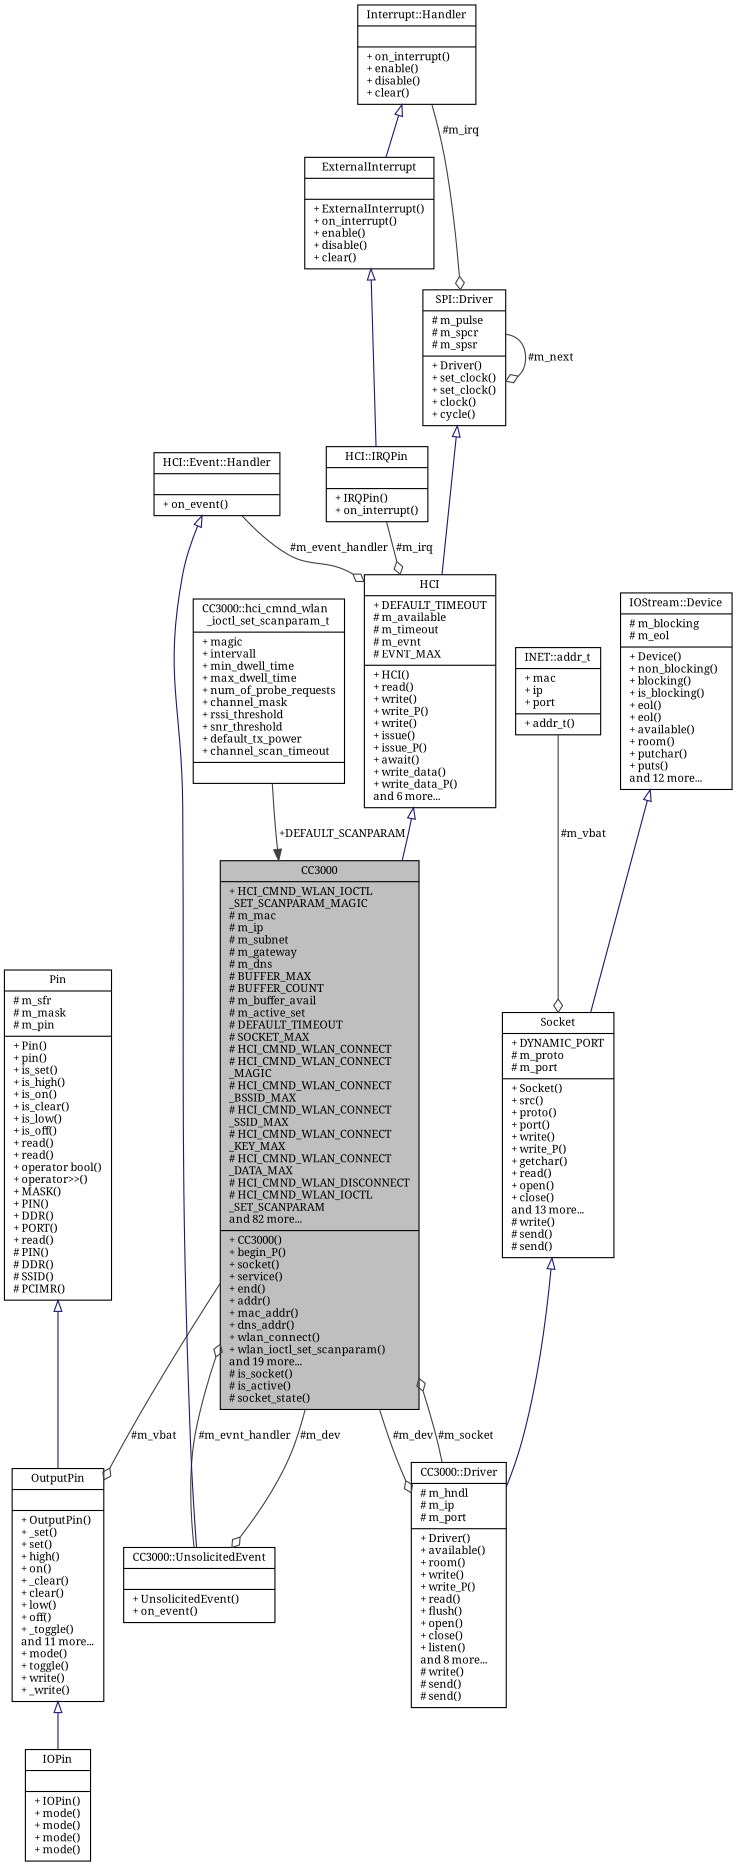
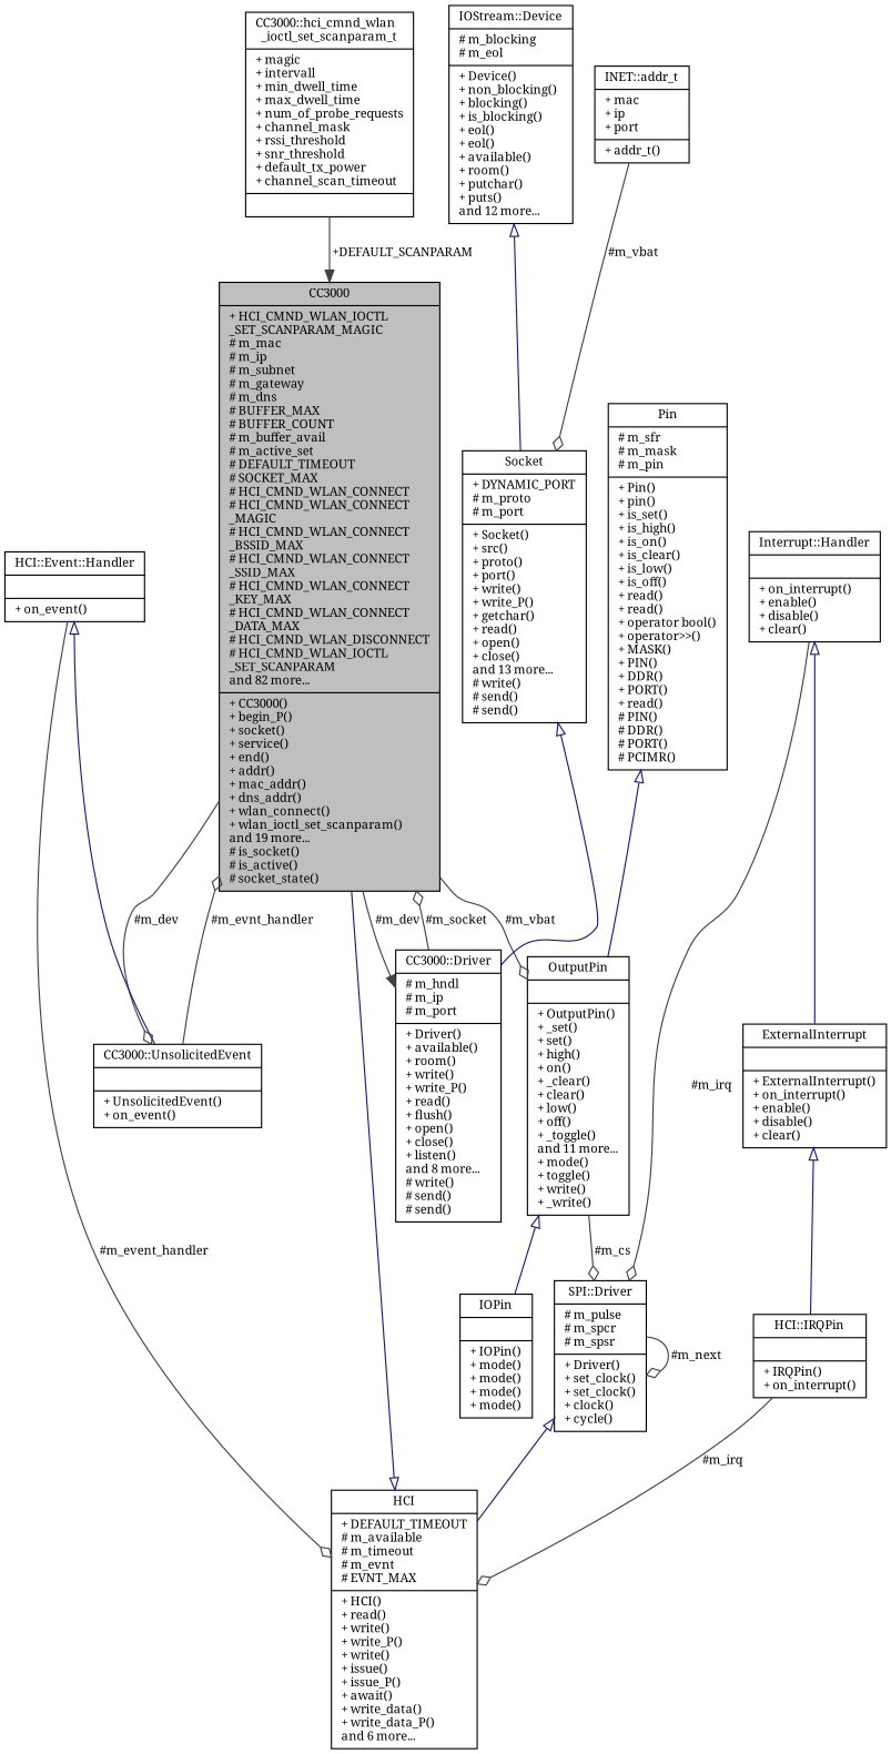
  digraph {
    fontname="Noto Serif"
    node [color=black fillcolor=white fontname="Noto Serif" fontsize=10 shape=record style=filled]
    edge [arrowhead=odiamond color=grey25 fontname="Noto Serif" fontsize=10 labelfontname=Helvetica labelfontsize=10 style=solid]
    n1 [fillcolor=grey75 fontcolor=black height=0.2 label="{CC3000\n|+ HCI_CMND_WLAN_IOCTL\l_SET_SCANPARAM_MAGIC\l# m_mac\l# m_ip\l# m_subnet\l# m_gateway\l# m_dns\l# BUFFER_MAX\l# BUFFER_COUNT\l# m_buffer_avail\l# m_active_set\l# DEFAULT_TIMEOUT\l# SOCKET_MAX\l# HCI_CMND_WLAN_CONNECT\l# HCI_CMND_WLAN_CONNECT\l_MAGIC\l# HCI_CMND_WLAN_CONNECT\l_BSSID_MAX\l# HCI_CMND_WLAN_CONNECT\l_SSID_MAX\l# HCI_CMND_WLAN_CONNECT\l_KEY_MAX\l# HCI_CMND_WLAN_CONNECT\l_DATA_MAX\l# HCI_CMND_WLAN_DISCONNECT\l# HCI_CMND_WLAN_IOCTL\l_SET_SCANPARAM\land 82 more...\l|+ CC3000()\l+ begin_P()\l+ socket()\l+ service()\l+ end()\l+ addr()\l+ mac_addr()\l+ dns_addr()\l+ wlan_connect()\l+ wlan_ioctl_set_scanparam()\land 19 more...\l# is_socket()\l# is_active()\l# socket_state()\l}" width=0.4]
    n2 [height=0.2 label="{CC3000::Driver\n|# m_hndl\l# m_ip\l# m_port\l|+ Driver()\l+ available()\l+ room()\l+ write()\l+ write_P()\l+ read()\l+ flush()\l+ open()\l+ close()\l+ listen()\land 8 more...\l# write()\l# send()\l# send()\l}" width=0.4]
    n3 [height=0.2 label="{CC3000::UnsolicitedEvent\n||+ UnsolicitedEvent()\l+ on_event()\l}" width=0.4]
    n4 [height=0.2 label="{OutputPin\n||+ OutputPin()\l+ _set()\l+ set()\l+ high()\l+ on()\l+ _clear()\l+ clear()\l+ low()\l+ off()\l+ _toggle()\land 11 more...\l+ mode()\l+ toggle()\l+ write()\l+ _write()\l}" width=0.4]
    n5 [height=0.2 label="{HCI\n|+ DEFAULT_TIMEOUT\l# m_available\l# m_timeout\l# m_evnt\l# EVNT_MAX\l|+ HCI()\l+ read()\l+ write()\l+ write_P()\l+ write()\l+ issue()\l+ issue_P()\l+ await()\l+ write_data()\l+ write_data_P()\land 6 more...\l}" width=0.4]
    n6 [height=0.2 label="{SPI::Driver\n|# m_pulse\l# m_spcr\l# m_spsr\l|+ Driver()\l+ set_clock()\l+ set_clock()\l+ clock()\l+ cycle()\l}" width=0.4]
    n7 [height=0.2 label="{IOPin\n||+ IOPin()\l+ mode()\l+ mode()\l+ mode()\l+ mode()\l}" width=0.4]
-   n8 [height=0.2 label="{Pin\n|# m_sfr\l# m_mask\l# m_pin\l|+ Pin()\l+ pin()\l+ is_set()\l+ is_high()\l+ is_on()\l+ is_clear()\l+ is_low()\l+ is_off()\l+ read()\l+ read()\l+ operator bool()\l+ operator\>\>()\l+ MASK()\l+ PIN()\l+ DDR()\l+ PORT()\l+ read()\l# PIN()\l# DDR()\l# SSID()\l# PCIMR()\l}" width=0.4]
+   n8 [height=0.2 label="{Pin\n|# m_sfr\l# m_mask\l# m_pin\l|+ Pin()\l+ pin()\l+ is_set()\l+ is_high()\l+ is_on()\l+ is_clear()\l+ is_low()\l+ is_off()\l+ read()\l+ read()\l+ operator bool()\l+ operator\>\>()\l+ MASK()\l+ PIN()\l+ DDR()\l+ PORT()\l+ read()\l# PIN()\l# DDR()\l# PORT()\l# PCIMR()\l}" width=0.4]
    n9 [height=0.2 label="{Interrupt::Handler\n||+ on_interrupt()\l+ enable()\l+ disable()\l+ clear()\l}" width=0.4]
    n10 [height=0.2 label="{ExternalInterrupt\n||+ ExternalInterrupt()\l+ on_interrupt()\l+ enable()\l+ disable()\l+ clear()\l}" width=0.4]
    n11 [height=0.2 label="{HCI::IRQPin\n||+ IRQPin()\l+ on_interrupt()\l}" width=0.4]
    n12 [height=0.2 label="{HCI::Event::Handler\n||+ on_event()\l}" width=0.4]
    n13 [height=0.2 label="{Socket\n|+ DYNAMIC_PORT\l# m_proto\l# m_port\l|+ Socket()\l+ src()\l+ proto()\l+ port()\l+ write()\l+ write_P()\l+ getchar()\l+ read()\l+ open()\l+ close()\land 13 more...\l# write()\l# send()\l# send()\l}" width=0.4]
    n14 [height=0.2 label="{IOStream::Device\n|# m_blocking\l# m_eol\l|+ Device()\l+ non_blocking()\l+ blocking()\l+ is_blocking()\l+ eol()\l+ eol()\l+ available()\l+ room()\l+ putchar()\l+ puts()\land 12 more...\l}" width=0.4]
    n15 [height=0.2 label="{INET::addr_t\n|+ mac\l+ ip\l+ port\l|+ addr_t()\l}" width=0.4]
    n16 [height=0.2 label="{CC3000::hci_cmnd_wlan\l_ioctl_set_scanparam_t\n|+ magic\l+ intervall\l+ min_dwell_time\l+ max_dwell_time\l+ num_of_probe_requests\l+ channel_mask\l+ rssi_threshold\l+ snr_threshold\l+ default_tx_power\l+ channel_scan_timeout\l|}" width=0.4]
-   n1 -> n2 [label=" #m_dev"]
+   n1 -> n2 [arrowhead=normal label=" #m_dev"]
    n1 -> n3 [label=" #m_dev"]
    n1 -> n4 [label=" #m_vbat"]
    n2 -> n1 [label=" #m_socket"]
    n3 -> n1 [label=" #m_evnt_handler"]
+   n4 -> n6 [label=" #m_cs"]
    n4 -> n7 [arrowtail=onormal color=midnightblue dir=back arrowhead=""]
    n5 -> n1 [arrowtail=onormal color=midnightblue dir=back arrowhead=""]
    n6 -> n5 [arrowtail=onormal color=midnightblue dir=back arrowhead=""]
    n6 -> n6 [label=" #m_next"]
    n8 -> n4 [arrowtail=onormal color=midnightblue dir=back arrowhead=""]
    n9 -> n6 [label=" #m_irq"]
    n9 -> n10 [arrowtail=onormal color=midnightblue dir=back arrowhead=""]
    n10 -> n11 [arrowtail=onormal color=midnightblue dir=back arrowhead=""]
    n11 -> n5 [label=" #m_irq"]
    n12 -> n3 [arrowtail=onormal color=midnightblue dir=back arrowhead=""]
    n12 -> n5 [label=" #m_event_handler"]
    n13 -> n2 [arrowtail=onormal color=midnightblue dir=back arrowhead=""]
    n14 -> n13 [arrowtail=onormal color=midnightblue dir=back arrowhead=""]
    n15 -> n13 [label=" #m_vbat"]
    n16 -> n1 [arrowhead=normal label=" +DEFAULT_SCANPARAM"]
  }
